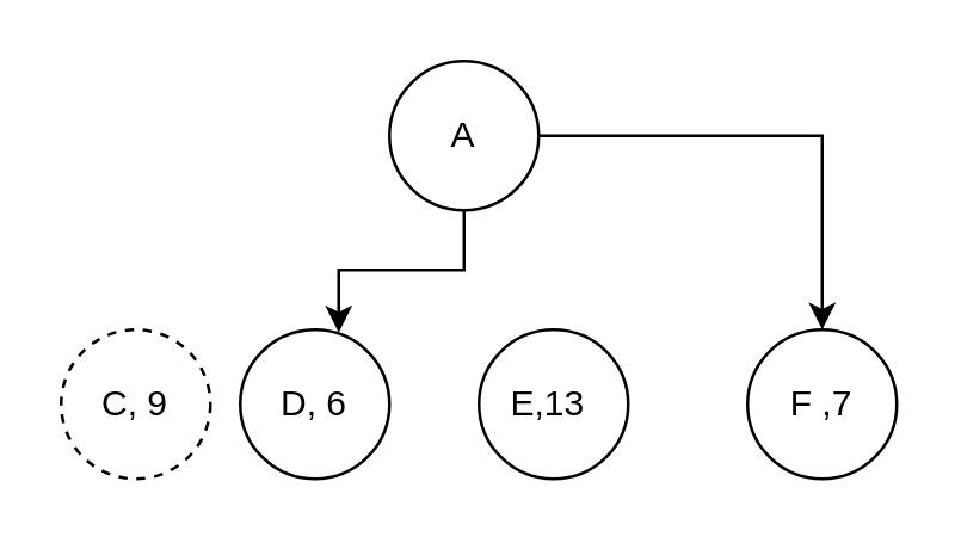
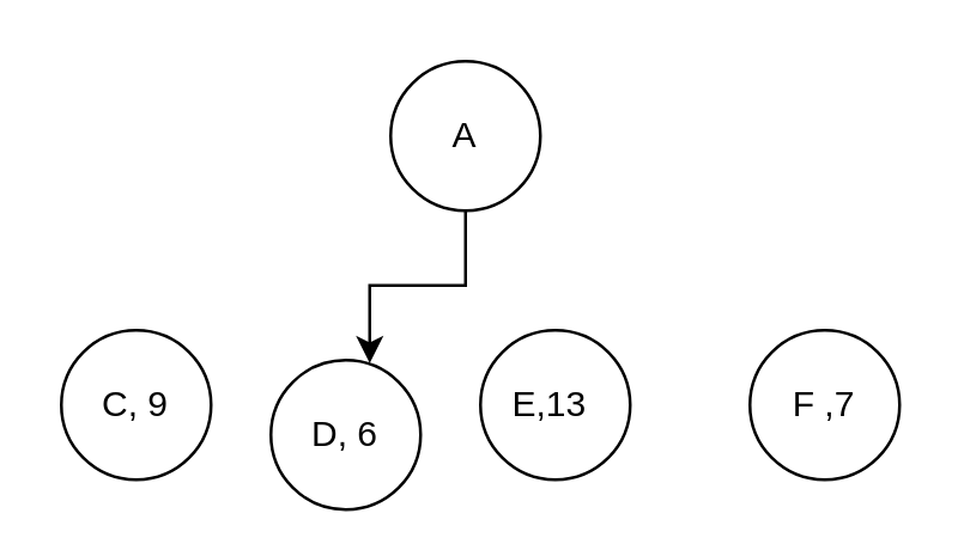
  <mxCell id="0" />
  <mxCell id="1" parent="0" />
  <mxCell id="2" style="edgeStyle=orthogonalEdgeStyle;rounded=0;orthogonalLoop=1;jettySize=auto;html=1;entryX=0.66;entryY=0.02;entryDx=0;entryDy=0;entryPerimeter=0;" edge="1" parent="1" source="4" target="5"><mxGeometry relative="1" as="geometry" /></mxCell>
- <mxCell id="3" style="edgeStyle=orthogonalEdgeStyle;rounded=0;orthogonalLoop=1;jettySize=auto;html=1;" edge="1" parent="1" source="4" target="7"><mxGeometry relative="1" as="geometry" /></mxCell>
  <mxCell id="4" value="A" style="ellipse;whiteSpace=wrap;html=1;aspect=fixed;" vertex="1" parent="1"><mxGeometry x="130" y="20" width="50" height="50" as="geometry" /></mxCell>
- <mxCell id="5" value="D, 6" style="ellipse;whiteSpace=wrap;html=1;aspect=fixed;" vertex="1" parent="1"><mxGeometry x="80" y="110" width="50" height="50" as="geometry" /></mxCell>
+ <mxCell id="5" value="D, 6" style="ellipse;whiteSpace=wrap;html=1;aspect=fixed;" vertex="1" parent="1"><mxGeometry x="90" y="120" width="50" height="50" as="geometry" /></mxCell>
  <mxCell id="6" value="E,13&amp;nbsp;" style="ellipse;whiteSpace=wrap;html=1;aspect=fixed;" vertex="1" parent="1"><mxGeometry x="160" y="110" width="50" height="50" as="geometry" /></mxCell>
  <mxCell id="7" value="F ,7" style="ellipse;whiteSpace=wrap;html=1;aspect=fixed;" vertex="1" parent="1"><mxGeometry x="250" y="110" width="50" height="50" as="geometry" /></mxCell>
- <mxCell id="8" value="C, 9" style="ellipse;whiteSpace=wrap;html=1;aspect=fixed;dashed=1;" vertex="1" parent="1"><mxGeometry x="20" y="110" width="50" height="50" as="geometry" /></mxCell>
+ <mxCell id="8" value="C, 9" style="ellipse;whiteSpace=wrap;html=1;aspect=fixed;" vertex="1" parent="1"><mxGeometry x="20" y="110" width="50" height="50" as="geometry" /></mxCell>
